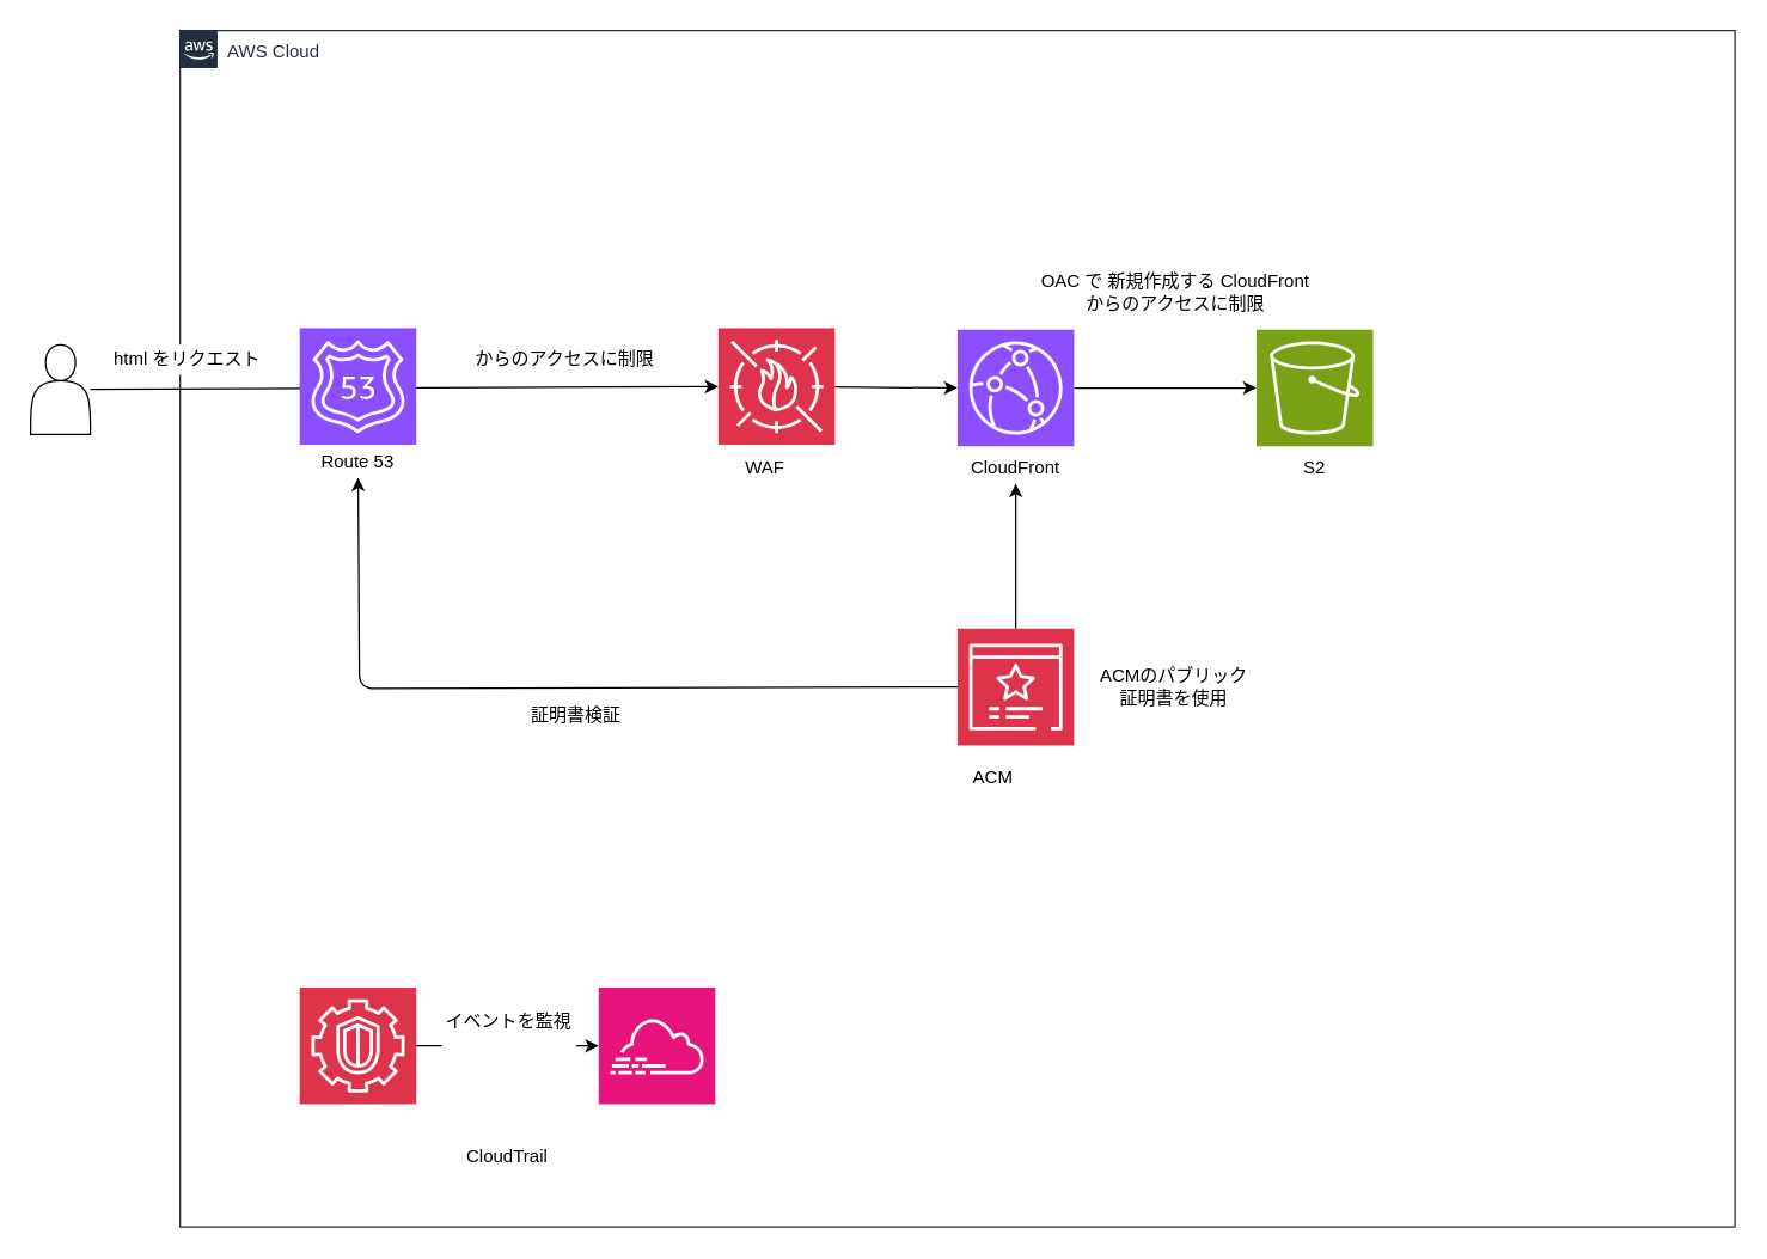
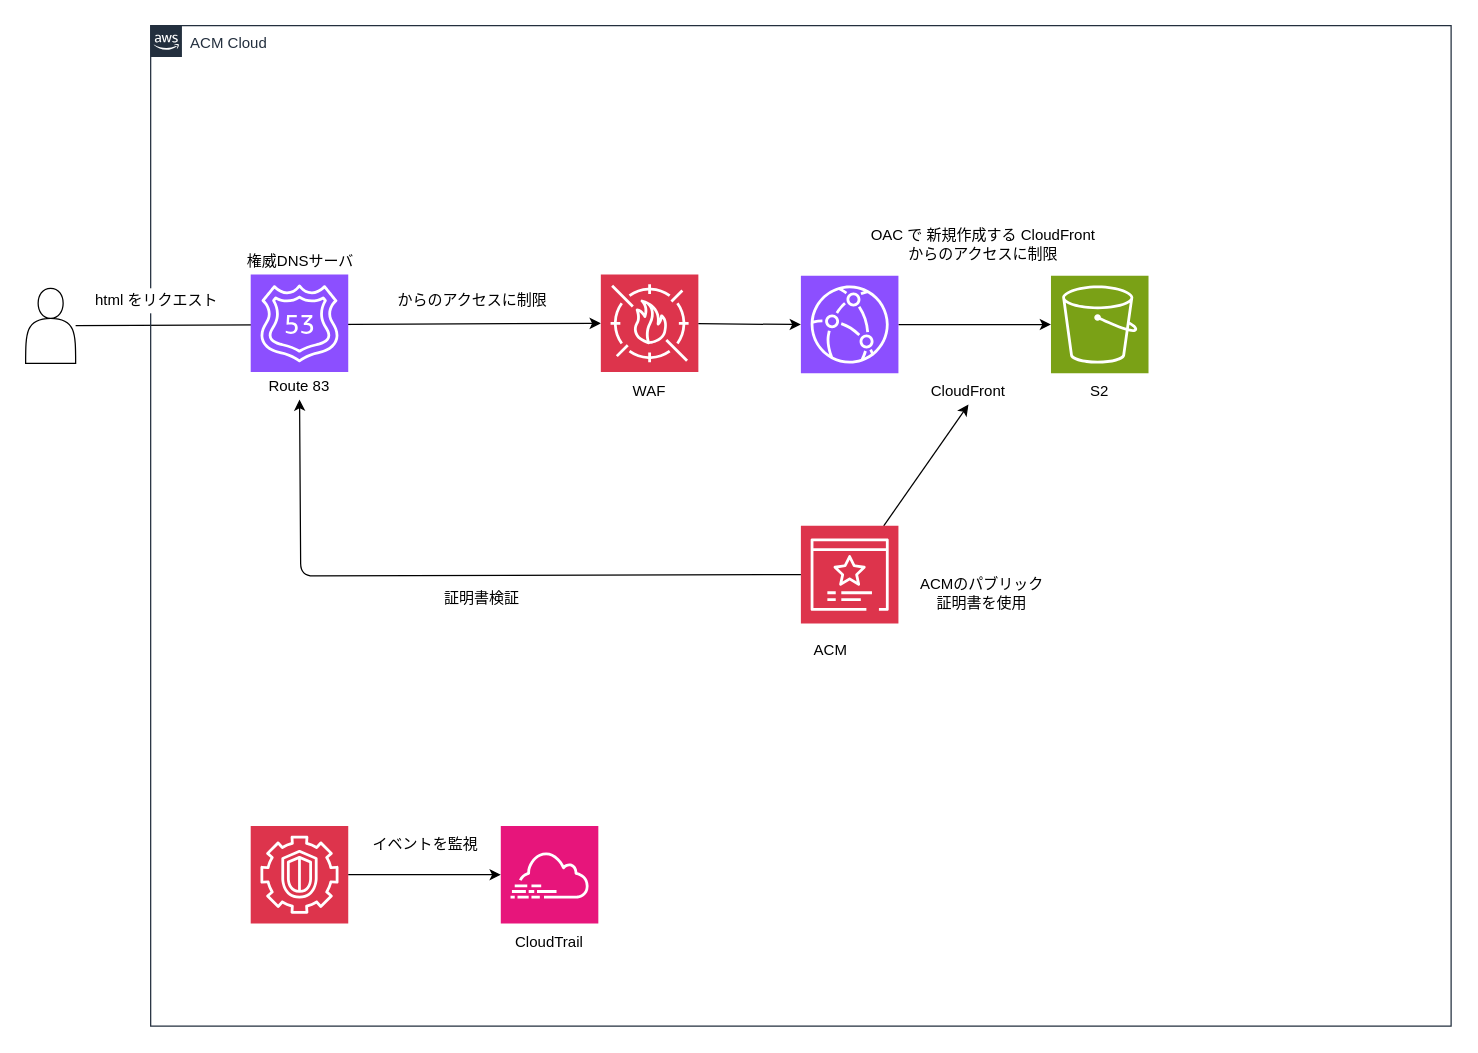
  <mxCell id="0" />
  <mxCell id="1" parent="0" />
  <mxCell id="2" value="" style="edgeStyle=none;html=1;entryX=0;entryY=0.5;entryDx=0;entryDy=0;entryPerimeter=0;" edge="1" parent="1" source="29" target="25"><mxGeometry relative="1" as="geometry"><mxPoint x="60" y="260" as="sourcePoint" /><mxPoint x="640" y="259" as="targetPoint" /></mxGeometry></mxCell>
- <mxCell id="3" value="AWS Cloud" style="points=[[0,0],[0.25,0],[0.5,0],[0.75,0],[1,0],[1,0.25],[1,0.5],[1,0.75],[1,1],[0.75,1],[0.5,1],[0.25,1],[0,1],[0,0.75],[0,0.5],[0,0.25]];outlineConnect=0;gradientColor=none;html=1;whiteSpace=wrap;fontSize=12;fontStyle=0;container=1;pointerEvents=0;collapsible=0;recursiveResize=0;shape=mxgraph.aws4.group;grIcon=mxgraph.aws4.group_aws_cloud_alt;strokeColor=#232F3E;fillColor=none;verticalAlign=top;align=left;spacingLeft=30;fontColor=#232F3E;dashed=0;" parent="1" vertex="1"><mxGeometry x="120" y="20" width="1040" height="800" as="geometry" /></mxCell>
+ <mxCell id="3" value="ACM Cloud" style="points=[[0,0],[0.25,0],[0.5,0],[0.75,0],[1,0],[1,0.25],[1,0.5],[1,0.75],[1,1],[0.75,1],[0.5,1],[0.25,1],[0,1],[0,0.75],[0,0.5],[0,0.25]];outlineConnect=0;gradientColor=none;html=1;whiteSpace=wrap;fontSize=12;fontStyle=0;container=1;pointerEvents=0;collapsible=0;recursiveResize=0;shape=mxgraph.aws4.group;grIcon=mxgraph.aws4.group_aws_cloud_alt;strokeColor=#232F3E;fillColor=none;verticalAlign=top;align=left;spacingLeft=30;fontColor=#232F3E;dashed=0;" parent="1" vertex="1"><mxGeometry x="120" y="20" width="1040" height="800" as="geometry" /></mxCell>
  <mxCell id="4" value="" style="sketch=0;points=[[0,0,0],[0.25,0,0],[0.5,0,0],[0.75,0,0],[1,0,0],[0,1,0],[0.25,1,0],[0.5,1,0],[0.75,1,0],[1,1,0],[0,0.25,0],[0,0.5,0],[0,0.75,0],[1,0.25,0],[1,0.5,0],[1,0.75,0]];outlineConnect=0;fontColor=#232F3E;fillColor=#DD344C;strokeColor=#ffffff;dashed=0;verticalLabelPosition=bottom;verticalAlign=top;align=center;html=1;fontSize=12;fontStyle=0;aspect=fixed;shape=mxgraph.aws4.resourceIcon;resIcon=mxgraph.aws4.guardduty;" parent="3" vertex="1"><mxGeometry x="80" y="640" width="78" height="78" as="geometry" /></mxCell>
  <mxCell id="5" style="edgeStyle=none;html=1;" parent="3" source="6" target="7" edge="1"><mxGeometry relative="1" as="geometry" /></mxCell>
  <mxCell id="6" value="" style="sketch=0;points=[[0,0,0],[0.25,0,0],[0.5,0,0],[0.75,0,0],[1,0,0],[0,1,0],[0.25,1,0],[0.5,1,0],[0.75,1,0],[1,1,0],[0,0.25,0],[0,0.5,0],[0,0.75,0],[1,0.25,0],[1,0.5,0],[1,0.75,0]];outlineConnect=0;fontColor=#232F3E;fillColor=#8C4FFF;strokeColor=#ffffff;dashed=0;verticalLabelPosition=bottom;verticalAlign=top;align=center;html=1;fontSize=12;fontStyle=0;aspect=fixed;shape=mxgraph.aws4.resourceIcon;resIcon=mxgraph.aws4.cloudfront;" parent="3" vertex="1"><mxGeometry x="520" y="200" width="78" height="78" as="geometry" /></mxCell>
  <mxCell id="7" value="" style="sketch=0;points=[[0,0,0],[0.25,0,0],[0.5,0,0],[0.75,0,0],[1,0,0],[0,1,0],[0.25,1,0],[0.5,1,0],[0.75,1,0],[1,1,0],[0,0.25,0],[0,0.5,0],[0,0.75,0],[1,0.25,0],[1,0.5,0],[1,0.75,0]];outlineConnect=0;fontColor=#232F3E;fillColor=#7AA116;strokeColor=#ffffff;dashed=0;verticalLabelPosition=bottom;verticalAlign=top;align=center;html=1;fontSize=12;fontStyle=0;aspect=fixed;shape=mxgraph.aws4.resourceIcon;resIcon=mxgraph.aws4.s3;" parent="3" vertex="1"><mxGeometry x="720" y="200" width="78" height="78" as="geometry" /></mxCell>
- <mxCell id="8" value="WAF" style="text;html=1;align=center;verticalAlign=middle;whiteSpace=wrap;rounded=0;fillColor=default;" parent="3" vertex="1"><mxGeometry x="369" y="283" width="45" height="20" as="geometry" /></mxCell>
- <mxCell id="9" value="CloudFront" style="text;html=1;align=center;verticalAlign=middle;whiteSpace=wrap;rounded=0;fillColor=default;" parent="3" vertex="1"><mxGeometry x="529" y="283" width="60" height="20" as="geometry" /></mxCell>
+ <mxCell id="8" value="WAF" style="text;html=1;align=center;verticalAlign=middle;whiteSpace=wrap;rounded=0;fillColor=default;" parent="3" vertex="1"><mxGeometry x="369" y="283" width="60" height="20" as="geometry" /></mxCell>
+ <mxCell id="9" value="CloudFront" style="text;html=1;align=center;verticalAlign=middle;whiteSpace=wrap;rounded=0;fillColor=default;" parent="3" vertex="1"><mxGeometry x="624" y="283" width="60" height="20" as="geometry" /></mxCell>
  <mxCell id="10" value="S2" style="text;html=1;align=center;verticalAlign=middle;whiteSpace=wrap;rounded=0;" parent="3" vertex="1"><mxGeometry x="729" y="278" width="60" height="30" as="geometry" /></mxCell>
- <mxCell id="11" value="CloudTrail" style="text;html=1;align=center;verticalAlign=middle;whiteSpace=wrap;rounded=0;fillColor=default;" parent="3" vertex="1"><mxGeometry x="189" y="738" width="60" height="30" as="geometry" /></mxCell>
+ <mxCell id="11" value="CloudTrail" style="text;html=1;align=center;verticalAlign=middle;whiteSpace=wrap;rounded=0;fillColor=default;" parent="3" vertex="1"><mxGeometry x="289" y="718" width="60" height="30" as="geometry" /></mxCell>
  <mxCell id="12" value="" style="sketch=0;points=[[0,0,0],[0.25,0,0],[0.5,0,0],[0.75,0,0],[1,0,0],[0,1,0],[0.25,1,0],[0.5,1,0],[0.75,1,0],[1,1,0],[0,0.25,0],[0,0.5,0],[0,0.75,0],[1,0.25,0],[1,0.5,0],[1,0.75,0]];points=[[0,0,0],[0.25,0,0],[0.5,0,0],[0.75,0,0],[1,0,0],[0,1,0],[0.25,1,0],[0.5,1,0],[0.75,1,0],[1,1,0],[0,0.25,0],[0,0.5,0],[0,0.75,0],[1,0.25,0],[1,0.5,0],[1,0.75,0]];outlineConnect=0;fontColor=#232F3E;fillColor=#E7157B;strokeColor=#ffffff;dashed=0;verticalLabelPosition=bottom;verticalAlign=top;align=center;html=1;fontSize=12;fontStyle=0;aspect=fixed;shape=mxgraph.aws4.resourceIcon;resIcon=mxgraph.aws4.cloudtrail;" parent="3" vertex="1"><mxGeometry x="280" y="640" width="78" height="78" as="geometry" /></mxCell>
  <mxCell id="13" style="edgeStyle=none;html=1;entryX=0;entryY=0.5;entryDx=0;entryDy=0;entryPerimeter=0;" parent="3" source="4" target="12" edge="1"><mxGeometry relative="1" as="geometry" /></mxCell>
- <mxCell id="14" value="イベントを監視" style="text;html=1;align=center;verticalAlign=middle;whiteSpace=wrap;rounded=0;fillColor=default;" parent="3" vertex="1"><mxGeometry x="175" y="640" width="90" height="45" as="geometry" /></mxCell>
- <mxCell id="15" value="ACMのパブリック証明書を使用" style="text;html=1;align=center;verticalAlign=middle;whiteSpace=wrap;rounded=0;fillColor=default;" parent="3" vertex="1"><mxGeometry x="610" y="424" width="110" height="30" as="geometry" /></mxCell>
+ <mxCell id="14" value="イベントを監視" style="text;html=1;align=center;verticalAlign=middle;whiteSpace=wrap;rounded=0;fillColor=default;" parent="3" vertex="1"><mxGeometry x="175" y="640" width="90" height="30" as="geometry" /></mxCell>
+ <mxCell id="15" value="ACMのパブリック証明書を使用" style="text;html=1;align=center;verticalAlign=middle;whiteSpace=wrap;rounded=0;fillColor=default;" parent="3" vertex="1"><mxGeometry x="610" y="439" width="110" height="30" as="geometry" /></mxCell>
  <mxCell id="16" value="OAC で 新規作成する CloudFront からのアクセスに制限" style="text;html=1;align=center;verticalAlign=middle;whiteSpace=wrap;rounded=0;fillColor=default;" parent="3" vertex="1"><mxGeometry x="570" y="160" width="192" height="30" as="geometry" /></mxCell>
  <mxCell id="17" style="edgeStyle=none;html=1;entryX=0.5;entryY=1;entryDx=0;entryDy=0;" edge="1" parent="3" source="18" target="9"><mxGeometry relative="1" as="geometry" /></mxCell>
  <mxCell id="18" value="" style="sketch=0;points=[[0,0,0],[0.25,0,0],[0.5,0,0],[0.75,0,0],[1,0,0],[0,1,0],[0.25,1,0],[0.5,1,0],[0.75,1,0],[1,1,0],[0,0.25,0],[0,0.5,0],[0,0.75,0],[1,0.25,0],[1,0.5,0],[1,0.75,0]];outlineConnect=0;fontColor=#232F3E;fillColor=#DD344C;strokeColor=#ffffff;dashed=0;verticalLabelPosition=bottom;verticalAlign=top;align=center;html=1;fontSize=12;fontStyle=0;aspect=fixed;shape=mxgraph.aws4.resourceIcon;resIcon=mxgraph.aws4.certificate_manager_3;" parent="3" vertex="1"><mxGeometry x="520" y="400" width="78" height="78" as="geometry" /></mxCell>
  <mxCell id="19" value="ACM" style="text;html=1;align=center;verticalAlign=middle;whiteSpace=wrap;rounded=0;fillColor=default;" vertex="1" parent="3"><mxGeometry x="514" y="490" width="60" height="20" as="geometry" /></mxCell>
- <mxCell id="20" value="Route 53" style="text;html=1;align=center;verticalAlign=middle;whiteSpace=wrap;rounded=0;fillColor=default;" vertex="1" parent="3"><mxGeometry x="89" y="279" width="60" height="20" as="geometry" /></mxCell>
+ <mxCell id="20" value="Route 83" style="text;html=1;align=center;verticalAlign=middle;whiteSpace=wrap;rounded=0;fillColor=default;" vertex="1" parent="3"><mxGeometry x="89" y="279" width="60" height="20" as="geometry" /></mxCell>
+ <mxCell id="21" value="権威DNSサーバ" style="text;html=1;align=center;verticalAlign=middle;whiteSpace=wrap;rounded=0;fillColor=default;" vertex="1" parent="3"><mxGeometry x="65" y="179" width="110" height="20" as="geometry" /></mxCell>
  <mxCell id="22" style="edgeStyle=none;html=1;entryX=0;entryY=0.5;entryDx=0;entryDy=0;entryPerimeter=0;startArrow=classic;startFill=1;endArrow=none;endFill=0;" edge="1" parent="3" source="20" target="18"><mxGeometry relative="1" as="geometry"><Array as="points"><mxPoint x="120" y="440" /></Array></mxGeometry></mxCell>
  <mxCell id="23" value="証明書検証" style="text;html=1;align=center;verticalAlign=middle;whiteSpace=wrap;rounded=0;fillColor=default;" vertex="1" parent="3"><mxGeometry x="219" y="450" width="92" height="16" as="geometry" /></mxCell>
  <mxCell id="24" value="からのアクセスに制限" style="text;html=1;align=center;verticalAlign=middle;whiteSpace=wrap;rounded=0;fillColor=default;" vertex="1" parent="3"><mxGeometry x="170" y="210" width="175" height="20" as="geometry" /></mxCell>
  <mxCell id="25" value="" style="sketch=0;points=[[0,0,0],[0.25,0,0],[0.5,0,0],[0.75,0,0],[1,0,0],[0,1,0],[0.25,1,0],[0.5,1,0],[0.75,1,0],[1,1,0],[0,0.25,0],[0,0.5,0],[0,0.75,0],[1,0.25,0],[1,0.5,0],[1,0.75,0]];outlineConnect=0;fontColor=#232F3E;fillColor=#DD344C;strokeColor=#ffffff;dashed=0;verticalLabelPosition=bottom;verticalAlign=top;align=center;html=1;fontSize=12;fontStyle=0;aspect=fixed;shape=mxgraph.aws4.resourceIcon;resIcon=mxgraph.aws4.waf;" parent="3" vertex="1"><mxGeometry x="360" y="199" width="78" height="78" as="geometry" /></mxCell>
  <mxCell id="26" style="edgeStyle=none;html=1;entryX=0;entryY=0.5;entryDx=0;entryDy=0;entryPerimeter=0;" parent="3" source="25" target="6" edge="1"><mxGeometry relative="1" as="geometry" /></mxCell>
  <mxCell id="27" value="" style="sketch=0;points=[[0,0,0],[0.25,0,0],[0.5,0,0],[0.75,0,0],[1,0,0],[0,1,0],[0.25,1,0],[0.5,1,0],[0.75,1,0],[1,1,0],[0,0.25,0],[0,0.5,0],[0,0.75,0],[1,0.25,0],[1,0.5,0],[1,0.75,0]];outlineConnect=0;fontColor=#232F3E;fillColor=#8C4FFF;strokeColor=#ffffff;dashed=0;verticalLabelPosition=bottom;verticalAlign=top;align=center;html=1;fontSize=12;fontStyle=0;aspect=fixed;shape=mxgraph.aws4.resourceIcon;resIcon=mxgraph.aws4.route_53;" vertex="1" parent="3"><mxGeometry x="80" y="199" width="78" height="78" as="geometry" /></mxCell>
  <mxCell id="28" value="html をリクエスト" style="text;html=1;align=center;verticalAlign=middle;whiteSpace=wrap;rounded=0;fillColor=default;" vertex="1" parent="3"><mxGeometry x="-50" y="210" width="110" height="20" as="geometry" /></mxCell>
  <mxCell id="29" value="" style="shape=actor;whiteSpace=wrap;html=1;" parent="1" vertex="1"><mxGeometry x="20" y="230" width="40" height="60" as="geometry" /></mxCell>
